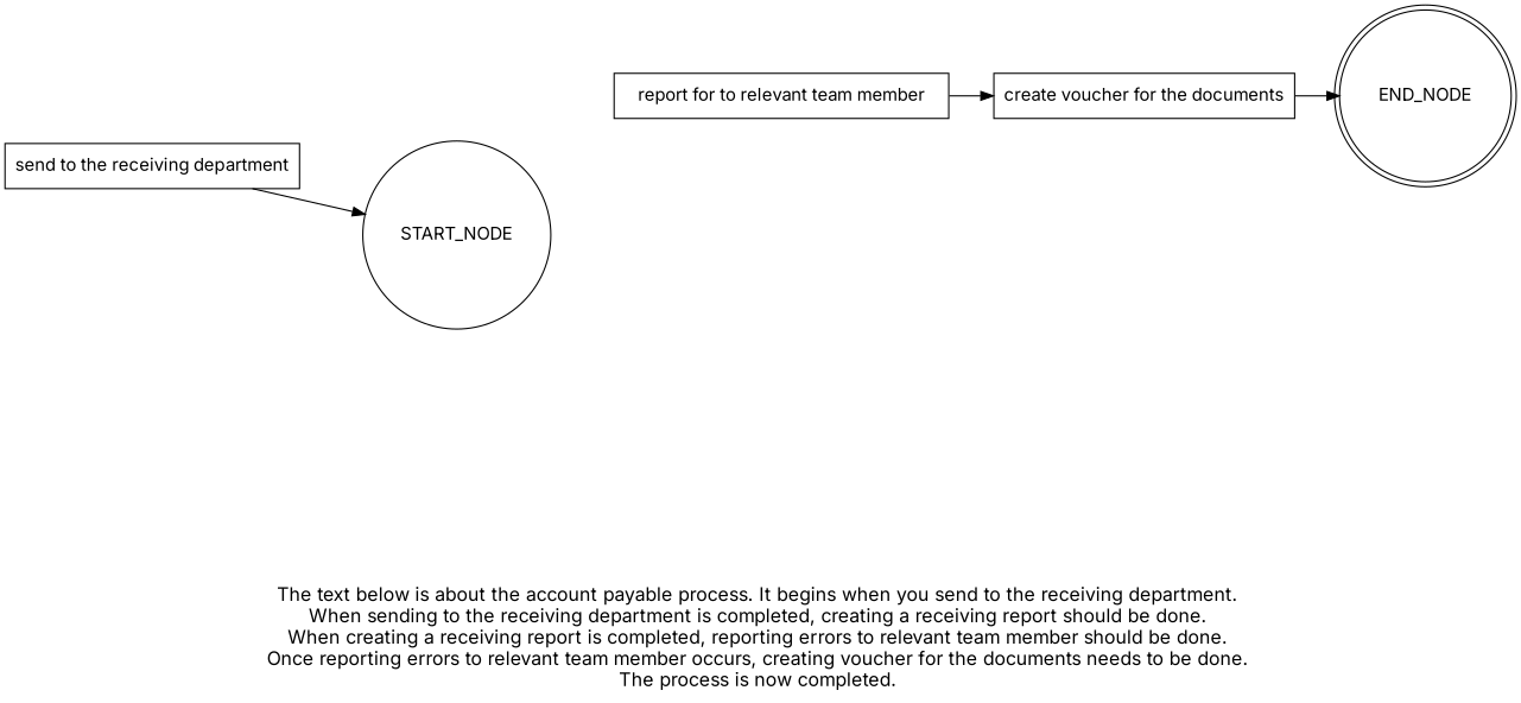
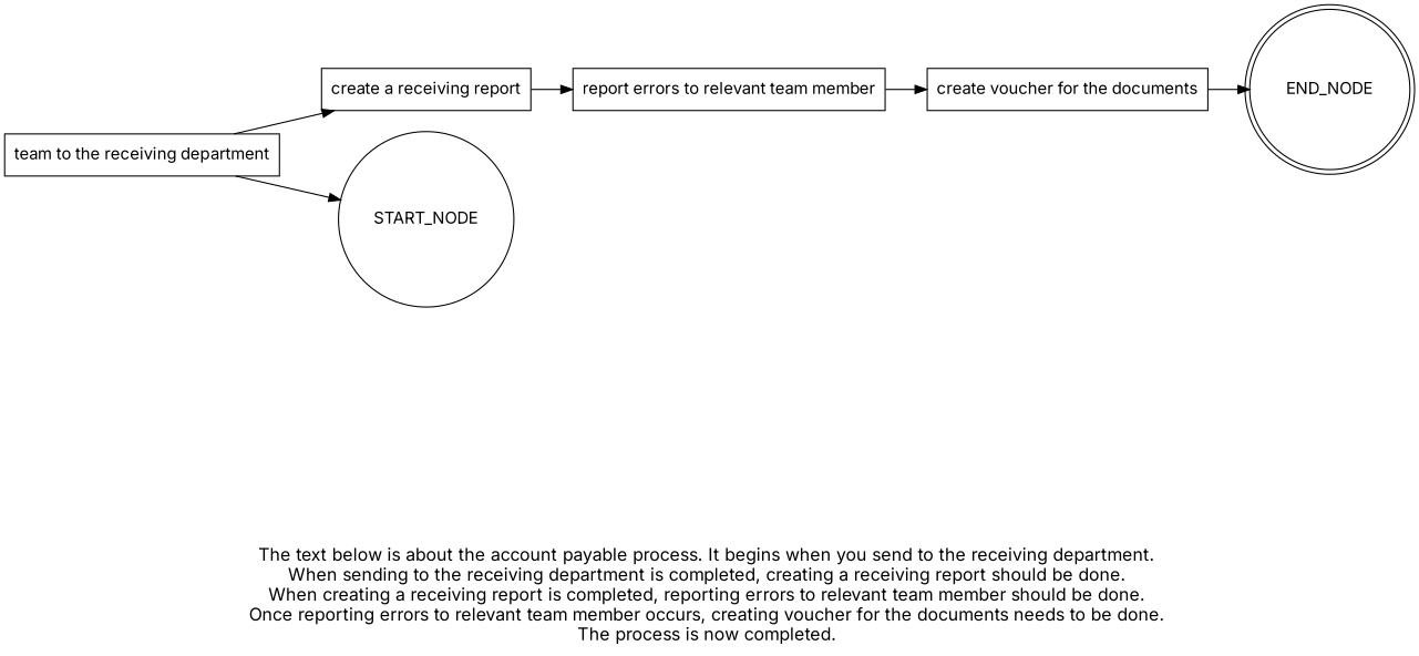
  digraph {
    fontname=Inter
    fontsize=15
    label="\n\n\nThe text below is about the account payable process. It begins when you send to the receiving department. \nWhen sending to the receiving department is completed, creating a receiving report should be done. \nWhen creating a receiving report is completed, reporting errors to relevant team member should be done. \nOnce reporting errors to relevant team member occurs, creating voucher for the documents needs to be done. \nThe process is now completed. \n"
    rankdir=LR
    node [fontname=Inter shape=box]
    edge [fontname=Inter]
-   "send to the receiving department"
-   "report errors to relevant team member" [label="report for to relevant team member"]
+   "send to the receiving department" [label="team to the receiving department"]
+   "create a receiving report"
+   "report errors to relevant team member"
    "create voucher for the documents"
    START_NODE [shape=circle width=0.3]
    END_NODE [shape=doublecircle width=0.2]
    subgraph sub_1 {
      "send to the receiving department"
+     "create a receiving report"
      "report errors to relevant team member"
      "create voucher for the documents"
    }
+   "send to the receiving department" -> "create a receiving report"
    "send to the receiving department" -> START_NODE
+   "create a receiving report" -> "report errors to relevant team member"
    "report errors to relevant team member" -> "create voucher for the documents"
    "create voucher for the documents" -> END_NODE
  }
